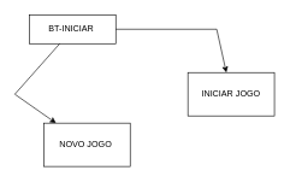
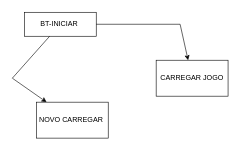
  <mxCell id="0" />
  <mxCell id="1" parent="0" />
  <mxCell id="2" value="BT-INICIAR&amp;nbsp;" style="rounded=0;whiteSpace=wrap;html=1;" vertex="1" parent="1"><mxGeometry x="40" y="20" width="120" height="40" as="geometry" /></mxCell>
  <mxCell id="3" value="" style="endArrow=classic;html=1;rounded=0;" edge="1" parent="1" source="2" target="6"><mxGeometry width="50" height="50" relative="1" as="geometry"><mxPoint x="90" y="190" as="sourcePoint" /><mxPoint x="109.318" y="255" as="targetPoint" /><Array as="points"><mxPoint x="20" y="130" /></Array></mxGeometry></mxCell>
- <mxCell id="4" value="&lt;span style=&quot;white-space: pre;&quot;&gt; &lt;/span&gt;INICIAR JOGO&amp;nbsp;" style="rounded=0;whiteSpace=wrap;html=1;" vertex="1" parent="1"><mxGeometry x="260" y="100" width="120" height="60" as="geometry" /></mxCell>
+ <mxCell id="4" value="&lt;span style=&quot;white-space: pre;&quot;&gt; &lt;/span&gt;CARREGAR JOGO&amp;nbsp;" style="rounded=0;whiteSpace=wrap;html=1;" vertex="1" parent="1"><mxGeometry x="260" y="100" width="120" height="60" as="geometry" /></mxCell>
  <mxCell id="5" value="" style="endArrow=classic;html=1;rounded=0;" edge="1" parent="1" source="2" target="4"><mxGeometry width="50" height="50" relative="1" as="geometry"><mxPoint x="180" y="60" as="sourcePoint" /><mxPoint x="230" y="10" as="targetPoint" /><Array as="points"><mxPoint x="300" y="40" /></Array></mxGeometry></mxCell>
- <mxCell id="6" value="NOVO JOGO&amp;nbsp;" style="rounded=0;whiteSpace=wrap;html=1;" vertex="1" parent="1"><mxGeometry x="60" y="170" width="120" height="60" as="geometry" /></mxCell>
+ <mxCell id="6" value="NOVO CARREGAR&amp;nbsp;" style="rounded=0;whiteSpace=wrap;html=1;" vertex="1" parent="1"><mxGeometry x="60" y="170" width="120" height="60" as="geometry" /></mxCell>
